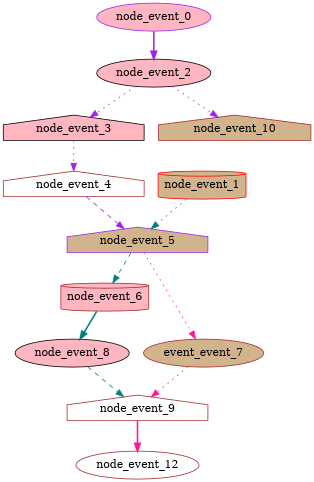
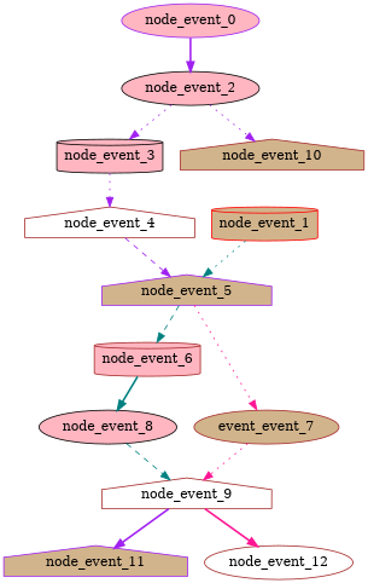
  digraph {
    node [Dependencies=0 Depth=1 EventType="DotQasm.Scheduling.GateEvent" Latency="00:00:00.0010000" Priority=0.003 color=brown fillcolor=lightpink shape=ellipse style=filled]
    edge [color=purple style=dotted]
    node_event_0 [EventIndex=0 Priority=0.014000000000000002 color=purple]
    node_event_2 [Dependencies=1 Depth=2 EventIndex=2 EventType="DotQasm.Scheduling.ControlledGateEvent" Latency="00:00:00.0020000" Priority=0.013000000000000003 color=black]
-   node_event_3 [Dependencies=2 Depth=3 EventIndex=3 Priority=0.011000000000000003 color=black shape=house]
+   node_event_3 [Dependencies=2 Depth=3 EventIndex=3 Priority=0.011000000000000003 color=black shape=cylinder]
    node_event_10 [Dependencies=2 Depth=3 EventIndex=10 EventType="DotQasm.Scheduling.MeasurementEvent" Latency="00:00:00.0030000" fillcolor=tan shape=house]
    node_event_1 [EventIndex=1 Priority=0.010000000000000002 color=red fillcolor=tan shape=cylinder]
    node_event_5 [Dependencies=5 Depth=5 EventIndex=5 EventType="DotQasm.Scheduling.ControlledGateEvent" Latency="00:00:00.0020000" Priority=0.009000000000000001 color=purple fillcolor=tan shape=house]
    node_event_6 [Dependencies=6 Depth=6 EventIndex=6 Priority=0.007 shape=cylinder]
    n8 [Dependencies=6 Depth=6 EventIndex=7 Priority=0.006 fillcolor=tan label=event_event_7]
    node_event_4 [Dependencies=3 Depth=4 EventIndex=4 Priority=0.010000000000000002 fillcolor=white shape=house]
    node_event_8 [Dependencies=7 Depth=7 EventIndex=8 Priority=0.006 color=black]
    node_event_9 [Dependencies=15 Depth=8 EventIndex=9 EventType="DotQasm.Scheduling.ControlledGateEvent" Latency="00:00:00.0020000" Priority=0.005 fillcolor=white shape=house]
+   node_event_11 [Dependencies=16 Depth=9 EventIndex=11 EventType="DotQasm.Scheduling.MeasurementEvent" Latency="00:00:00.0030000" color=purple fillcolor=tan shape=house]
    node_event_12 [Dependencies=16 Depth=9 EventIndex=12 EventType="DotQasm.Scheduling.MeasurementEvent" Latency="00:00:00.0030000" fillcolor=white]
    node_event_0 -> node_event_2 [style=bold]
    node_event_2 -> node_event_3
    node_event_2 -> node_event_10
    node_event_3 -> node_event_4
    node_event_1 -> node_event_5 [color=teal]
    node_event_5 -> node_event_6 [color=teal style=dashed]
    node_event_5 -> n8 [color=deeppink]
    node_event_6 -> node_event_8 [color=teal style=bold]
    n8 -> node_event_9 [color=deeppink]
    node_event_4 -> node_event_5 [style=dashed]
    node_event_8 -> node_event_9 [color=teal style=dashed]
+   node_event_9 -> node_event_11 [style=bold]
    node_event_9 -> node_event_12 [color=deeppink style=bold]
  }
